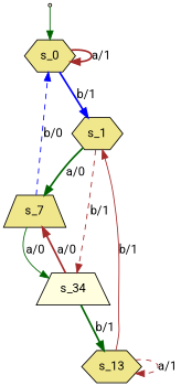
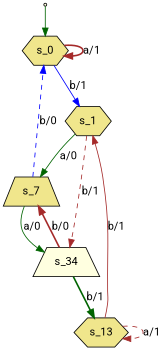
  digraph {
    fontname=Roboto
    node [fillcolor=khaki fontname=Roboto shape=hexagon style=filled]
    edge [color=brown fontname=Roboto style=bold]
    s_0 [root=true]
    s_1
    n3 [label=s_7 shape=trapezium]
    s_34 [fillcolor=lightyellow shape=trapezium]
    s_13
    qi [fillcolor=lightyellow shape=point]
    s_0 -> s_0 [label="a/1"]
-   s_0 -> s_1 [color=blue label="b/1"]
-   s_1 -> n3 [color=darkgreen label="a/0"]
+   s_0 -> s_1 [color=blue label="b/1" style=solid]
+   s_1 -> n3 [color=darkgreen label="a/0" style=solid]
    s_1 -> s_34 [label="b/1" style=dashed]
    n3 -> s_0 [color=blue label="b/0" style=dashed]
    n3 -> s_34 [color=darkgreen label="a/0" style=solid]
-   s_34 -> n3 [label="a/0"]
+   s_34 -> n3 [label="b/0"]
    s_34 -> s_13 [color=darkgreen label="b/1"]
    s_13 -> s_1 [label="b/1" style=solid]
    s_13 -> s_13 [label="a/1" style=dashed]
    qi -> s_0 [color=darkgreen style=solid]
  }
